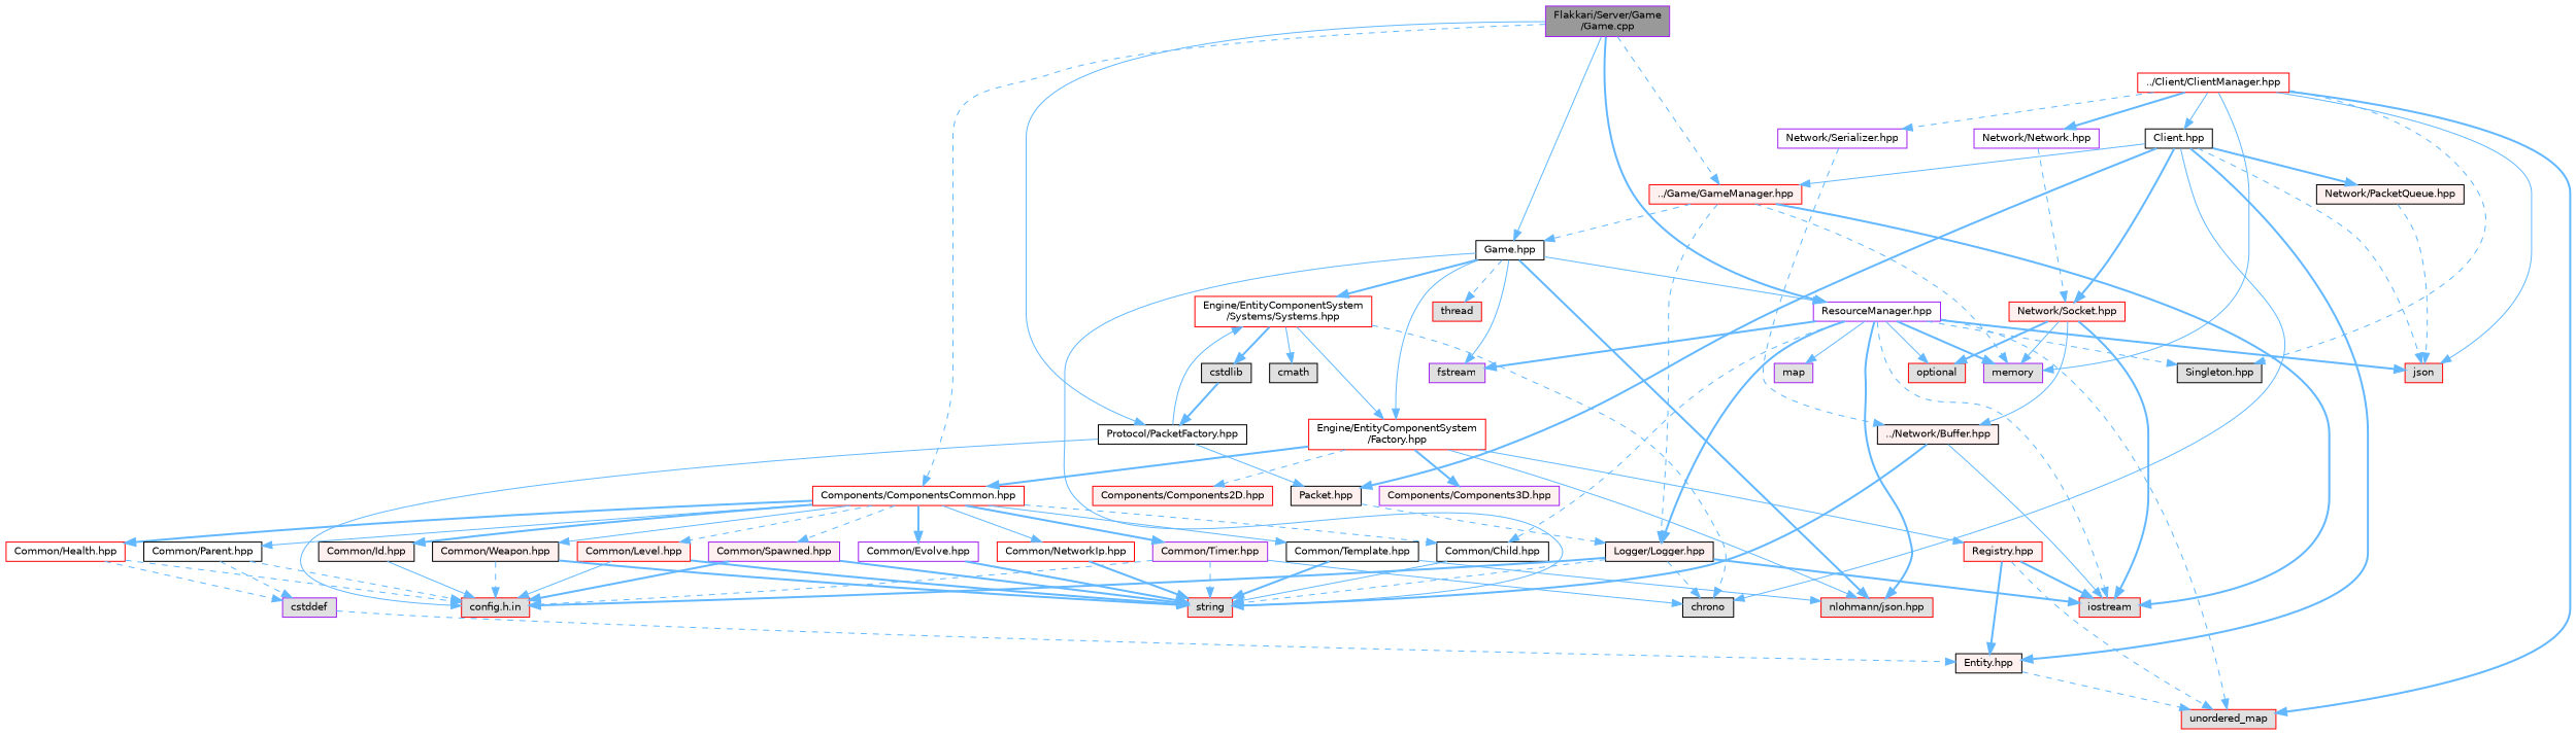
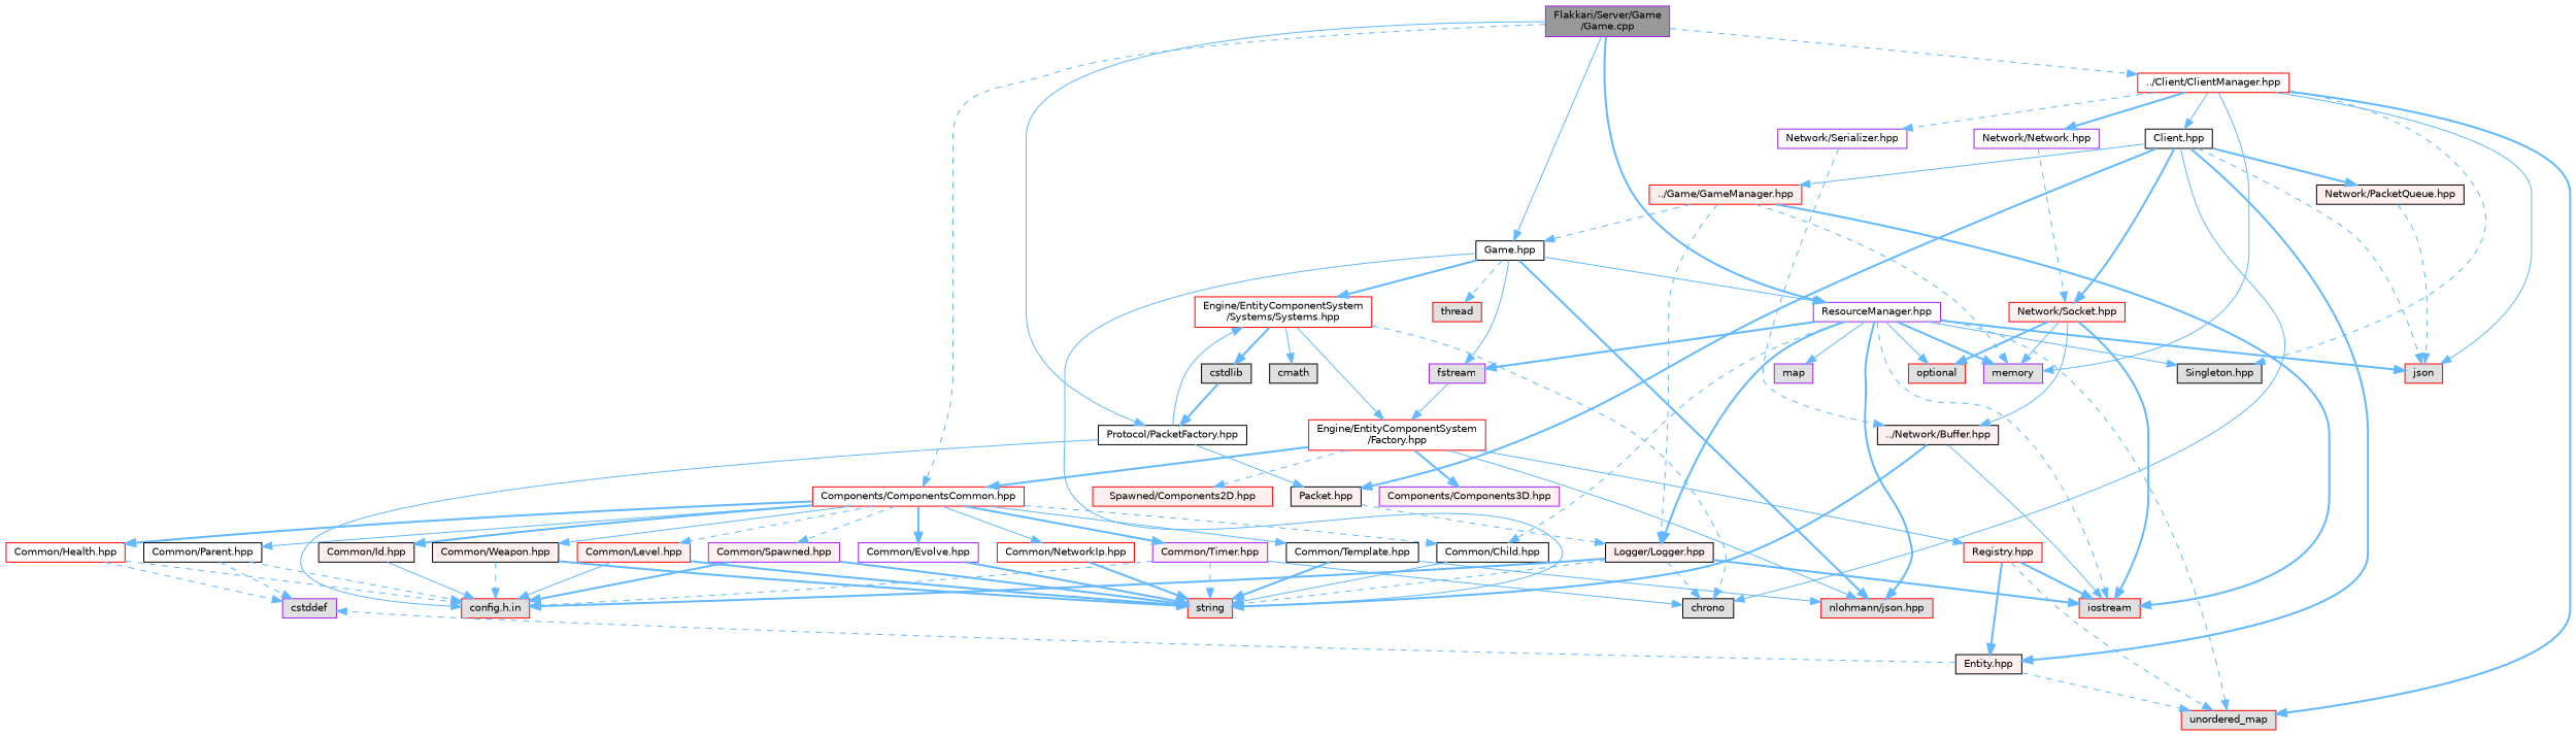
  digraph {
    node [color=red fillcolor=white fontname=Helvetica fontsize=10 shape=box style=filled]
    edge [color=steelblue1 fontname=Helvetica fontsize=10 labelfontname=Helvetica labelfontsize=10 style=bold]
    n1 [color=purple fillcolor=grey60 fontcolor=black height=0.2 label="Flakkari/Server/Game\l/Game.cpp" width=0.4]
    n2 [color=black height=0.2 label="Game.hpp" width=0.4]
    n3 [height=0.2 label="Components/ComponentsCommon.hpp" width=0.4]
    n4 [color=black height=0.2 label="Protocol/PacketFactory.hpp" width=0.4]
    n5 [color=purple height=0.2 label="ResourceManager.hpp" width=0.4]
    n6 [height=0.2 label="../Client/ClientManager.hpp" width=0.4]
    n7 [color=purple fillcolor="#E0E0E0" height=0.2 label=fstream width=0.4]
    n8 [fillcolor="#E0E0E0" height=0.2 label="nlohmann/json.hpp" width=0.4]
    n9 [fillcolor="#E0E0E0" height=0.2 label=string width=0.4]
    n10 [fillcolor="#E0E0E0" height=0.2 label=thread width=0.4]
    n11 [height=0.2 label="Engine/EntityComponentSystem\l/Factory.hpp" width=0.4]
    n12 [height=0.2 label="Engine/EntityComponentSystem\l/Systems/Systems.hpp" width=0.4]
    n13 [color=black height=0.2 label="Common/Child.hpp" width=0.4]
    n14 [color=purple height=0.2 label="Common/Evolve.hpp" width=0.4]
    n15 [height=0.2 label="Common/Health.hpp" width=0.4]
    n16 [color=black fillcolor="#FFF0F0" height=0.2 label="Common/Id.hpp" width=0.4]
    n17 [fillcolor="#FFF0F0" height=0.2 label="Common/Level.hpp" width=0.4]
    n18 [color=black height=0.2 label="Common/Parent.hpp" width=0.4]
    n19 [color=purple fillcolor="#FFF0F0" height=0.2 label="Common/Spawned.hpp" width=0.4]
    n20 [color=black height=0.2 label="Common/Template.hpp" width=0.4]
    n21 [color=purple fillcolor="#FFF0F0" height=0.2 label="Common/Timer.hpp" width=0.4]
    n22 [color=black fillcolor="#FFF0F0" height=0.2 label="Common/Weapon.hpp" width=0.4]
    n23 [height=0.2 label="Common/NetworkIp.hpp" width=0.4]
    n24 [fillcolor="#E0E0E0" height=0.2 label="config.h.in" width=0.4]
    n25 [color=black fillcolor="#FFF0F0" height=0.2 label="Packet.hpp" width=0.4]
    n26 [fillcolor="#E0E0E0" height=0.2 label=unordered_map width=0.4]
    n27 [fillcolor="#E0E0E0" height=0.2 label=iostream width=0.4]
    n28 [color=black fillcolor="#FFF0F0" height=0.2 label="Logger/Logger.hpp" width=0.4]
    n29 [color=black fillcolor="#E0E0E0" height=0.2 label="Singleton.hpp" width=0.4]
    n30 [color=purple fillcolor="#E0E0E0" height=0.2 label=map width=0.4]
    n31 [color=purple fillcolor="#E0E0E0" height=0.2 label=memory width=0.4]
    n32 [fillcolor="#E0E0E0" height=0.2 label=json width=0.4]
    n33 [fillcolor="#E0E0E0" height=0.2 label=optional width=0.4]
    n34 [color=black height=0.2 label="Client.hpp" width=0.4]
    n35 [color=purple height=0.2 label="Network/Network.hpp" width=0.4]
    n36 [color=purple height=0.2 label="Network/Serializer.hpp" width=0.4]
    n37 [fillcolor="#FFF0F0" height=0.2 label="Registry.hpp" width=0.4]
-   n38 [fillcolor="#FFF0F0" height=0.2 label="Components/Components2D.hpp" width=0.4]
+   n38 [fillcolor="#FFF0F0" height=0.2 label="Spawned/Components2D.hpp" width=0.4]
    n39 [color=purple fillcolor="#FFF0F0" height=0.2 label="Components/Components3D.hpp" width=0.4]
    n40 [color=black fillcolor="#E0E0E0" height=0.2 label=chrono width=0.4]
    n41 [color=black fillcolor="#E0E0E0" height=0.2 label=cmath width=0.4]
    n42 [color=black fillcolor="#E0E0E0" height=0.2 label=cstdlib width=0.4]
    n43 [color=black fillcolor="#FFF0F0" height=0.2 label="Entity.hpp" width=0.4]
    n44 [color=purple fillcolor="#E0E0E0" height=0.2 label=cstddef width=0.4]
    n45 [fillcolor="#FFF0F0" height=0.2 label="../Game/GameManager.hpp" width=0.4]
    n46 [color=black fillcolor="#FFF0F0" height=0.2 label="Network/PacketQueue.hpp" width=0.4]
    n47 [fillcolor="#FFF0F0" height=0.2 label="Network/Socket.hpp" width=0.4]
    n48 [color=black fillcolor="#FFF0F0" height=0.2 label="../Network/Buffer.hpp" width=0.4]
    n1 -> n2 [style=solid]
    n1 -> n3 [style=dashed]
    n1 -> n4 [style=solid]
    n1 -> n5
-   n1 -> n45 [style=dashed]
+   n1 -> n6 [style=dashed]
    n2 -> n5 [style=solid]
    n2 -> n7 [style=solid]
    n2 -> n8
    n2 -> n9 [style=solid]
    n2 -> n10 [style=dashed]
-   n2 -> n11 [style=solid]
+   n7 -> n11 [style=solid]
    n2 -> n12
    n3 -> n13 [style=dashed]
    n3 -> n14
    n3 -> n15
    n3 -> n16
    n3 -> n17 [style=dashed]
    n3 -> n18 [style=solid]
    n3 -> n19 [style=dashed]
    n3 -> n20 [style=solid]
    n3 -> n21
    n3 -> n22 [style=solid]
    n3 -> n23 [style=solid]
    n4 -> n12 [style=solid]
    n4 -> n24 [style=solid]
    n4 -> n25 [style=solid]
    n5 -> n7
    n5 -> n8
    n5 -> n13 [style=dashed]
    n5 -> n26 [style=dashed]
    n5 -> n27 [style=dashed]
    n5 -> n28
-   n5 -> n29 [style=dashed]
+   n5 -> n29 [style=solid]
    n5 -> n30 [style=solid]
    n5 -> n31
    n5 -> n32
    n5 -> n33 [style=solid]
    n6 -> n26
    n6 -> n29 [style=dashed]
    n6 -> n31 [style=solid]
    n6 -> n32 [style=solid]
    n6 -> n34 [style=solid]
    n6 -> n35
    n6 -> n36 [style=dashed]
    n11 -> n3
    n11 -> n8 [style=solid]
    n11 -> n37 [style=solid]
    n11 -> n38 [style=dashed]
    n11 -> n39
    n12 -> n11 [style=solid]
    n12 -> n40 [style=dashed]
    n12 -> n41 [style=solid]
    n12 -> n42
    n13 -> n9 [style=solid]
    n14 -> n9
    n15 -> n24 [style=dashed]
    n15 -> n44 [style=dashed]
    n16 -> n24 [style=solid]
    n17 -> n9
    n17 -> n24 [style=solid]
    n18 -> n24 [style=dashed]
    n18 -> n44 [style=dashed]
    n19 -> n9
    n19 -> n24
    n20 -> n8 [style=solid]
    n20 -> n9
    n21 -> n9 [style=dashed]
    n21 -> n24 [style=dashed]
    n21 -> n40 [style=solid]
    n22 -> n9
    n22 -> n24 [style=dashed]
    n23 -> n9
    n25 -> n28 [style=dashed]
    n28 -> n9 [style=dashed]
    n28 -> n24
    n28 -> n27
    n28 -> n40 [style=dashed]
    n34 -> n25
    n34 -> n32 [style=dashed]
    n34 -> n40 [style=solid]
    n34 -> n43
    n34 -> n45 [style=solid]
    n34 -> n46
    n34 -> n47
    n35 -> n47 [style=dashed]
    n36 -> n48 [style=dashed]
    n37 -> n26 [style=dashed]
    n37 -> n27
    n37 -> n43
    n42 -> n4
    n43 -> n26 [style=dashed]
-   n44 -> n43 [style=dashed]
+   n43 -> n44 [style=dashed]
    n45 -> n2 [style=dashed]
    n45 -> n27
    n45 -> n28 [style=dashed]
    n45 -> n31 [style=dashed]
    n46 -> n32 [style=dashed]
    n47 -> n27
    n47 -> n31 [style=solid]
    n47 -> n33
    n47 -> n48 [style=solid]
    n48 -> n9
    n48 -> n27 [style=solid]
  }
